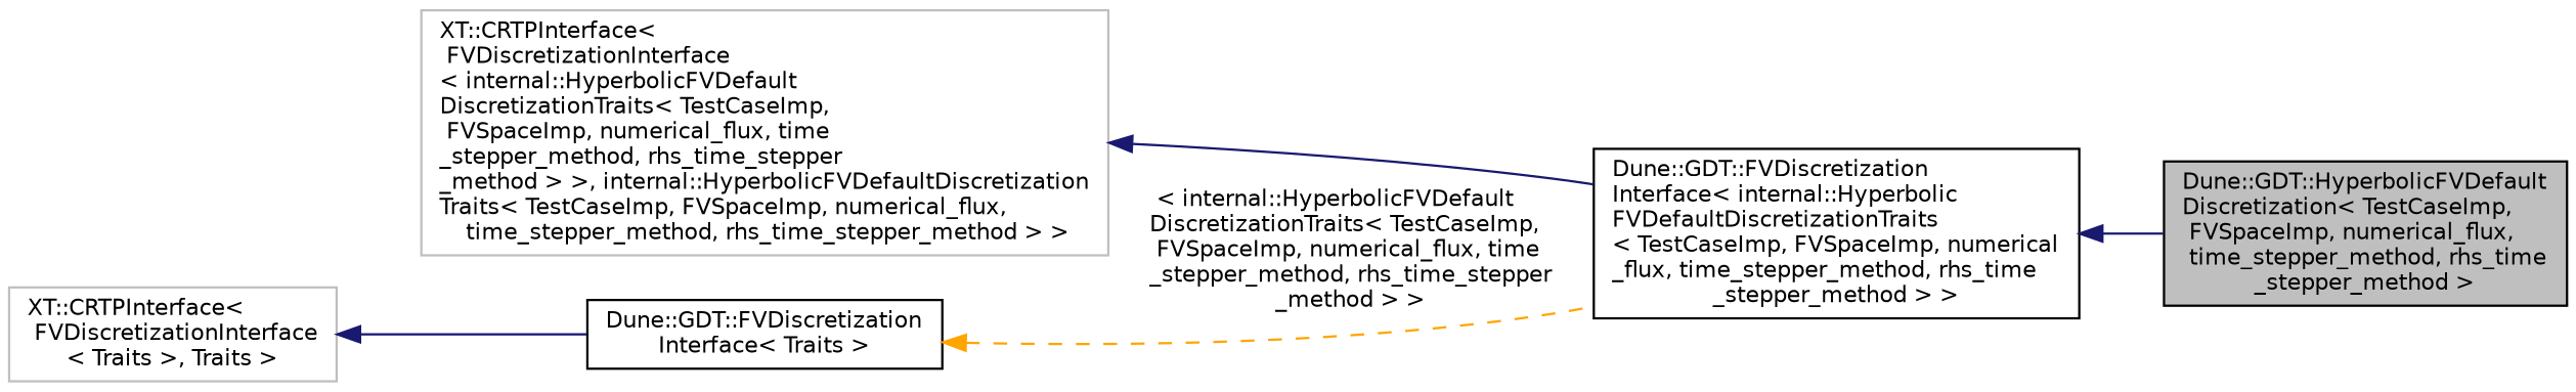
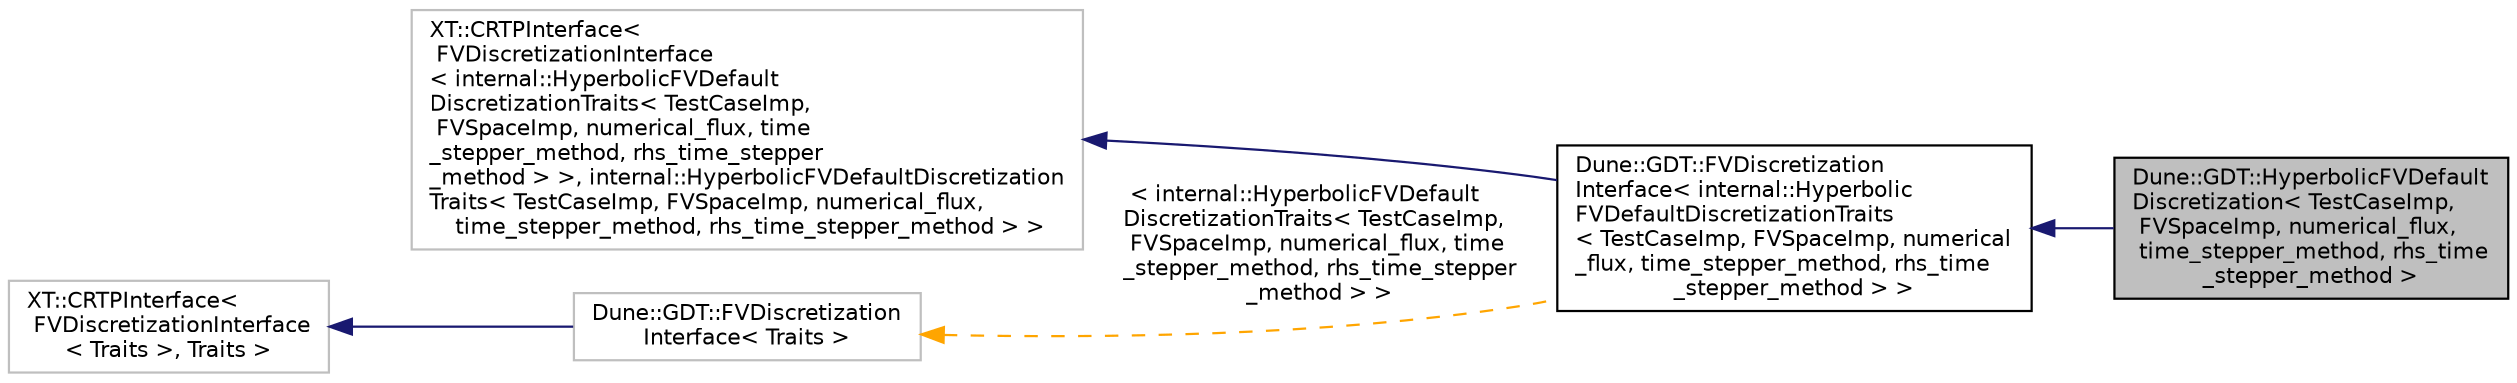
  digraph {
    rankdir=LR
    node [color=black fillcolor=white fontname=Helvetica fontsize=10 shape=record style=filled]
    edge [color=midnightblue dir=back fontname=Helvetica fontsize=10 labelfontname=Helvetica labelfontsize=10 style=solid]
    n1 [fillcolor=grey75 fontcolor=black height=0.2 label="Dune::GDT::HyperbolicFVDefault\lDiscretization\< TestCaseImp,\l FVSpaceImp, numerical_flux,\l time_stepper_method, rhs_time\l_stepper_method \>" width=0.4]
    n2 [height=0.2 label="Dune::GDT::FVDiscretization\lInterface\< internal::Hyperbolic\lFVDefaultDiscretizationTraits\l\< TestCaseImp, FVSpaceImp, numerical\l_flux, time_stepper_method, rhs_time\l_stepper_method \> \>" width=0.4]
    n3 [color=grey75 height=0.2 label="XT::CRTPInterface\<\l FVDiscretizationInterface\l\< internal::HyperbolicFVDefault\lDiscretizationTraits\< TestCaseImp,\l FVSpaceImp, numerical_flux, time\l_stepper_method, rhs_time_stepper\l_method \> \>, internal::HyperbolicFVDefaultDiscretization\lTraits\< TestCaseImp, FVSpaceImp, numerical_flux,\l time_stepper_method, rhs_time_stepper_method \> \>" width=0.4]
-   n4 [height=0.2 label="Dune::GDT::FVDiscretization\lInterface\< Traits \>" width=0.4]
+   n4 [color=grey75 height=0.2 label="Dune::GDT::FVDiscretization\lInterface\< Traits \>" width=0.4]
    n5 [color=grey75 height=0.2 label="XT::CRTPInterface\<\l FVDiscretizationInterface\l\< Traits \>, Traits \>" width=0.4]
    n2 -> n1
    n3 -> n2
    n4 -> n2 [color=orange label=" \< internal::HyperbolicFVDefault\lDiscretizationTraits\< TestCaseImp,\l FVSpaceImp, numerical_flux, time\l_stepper_method, rhs_time_stepper\l_method \> \>" style=dashed]
    n5 -> n4
  }
